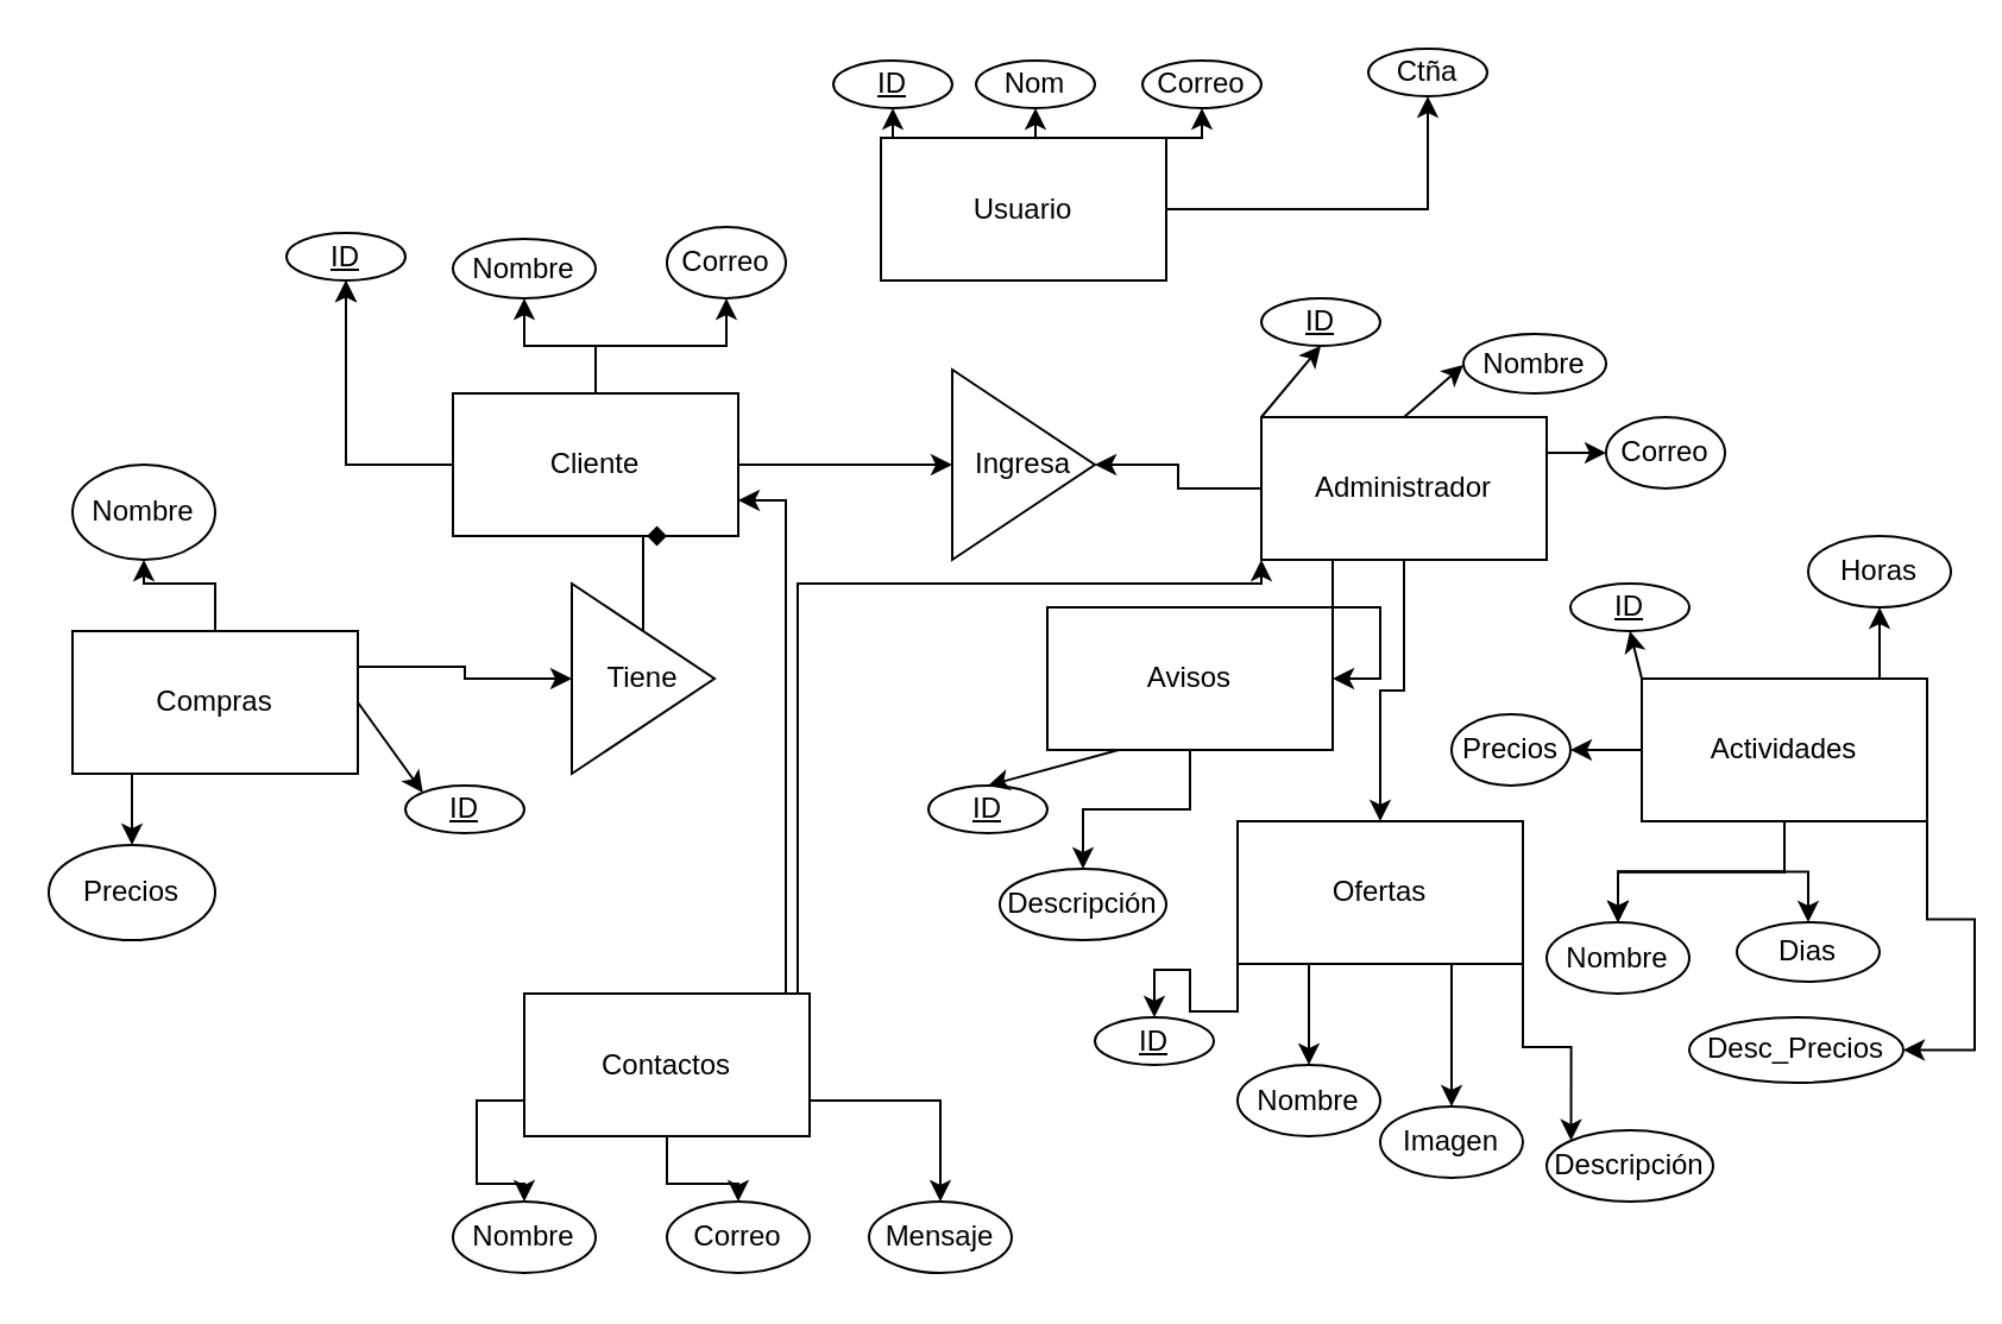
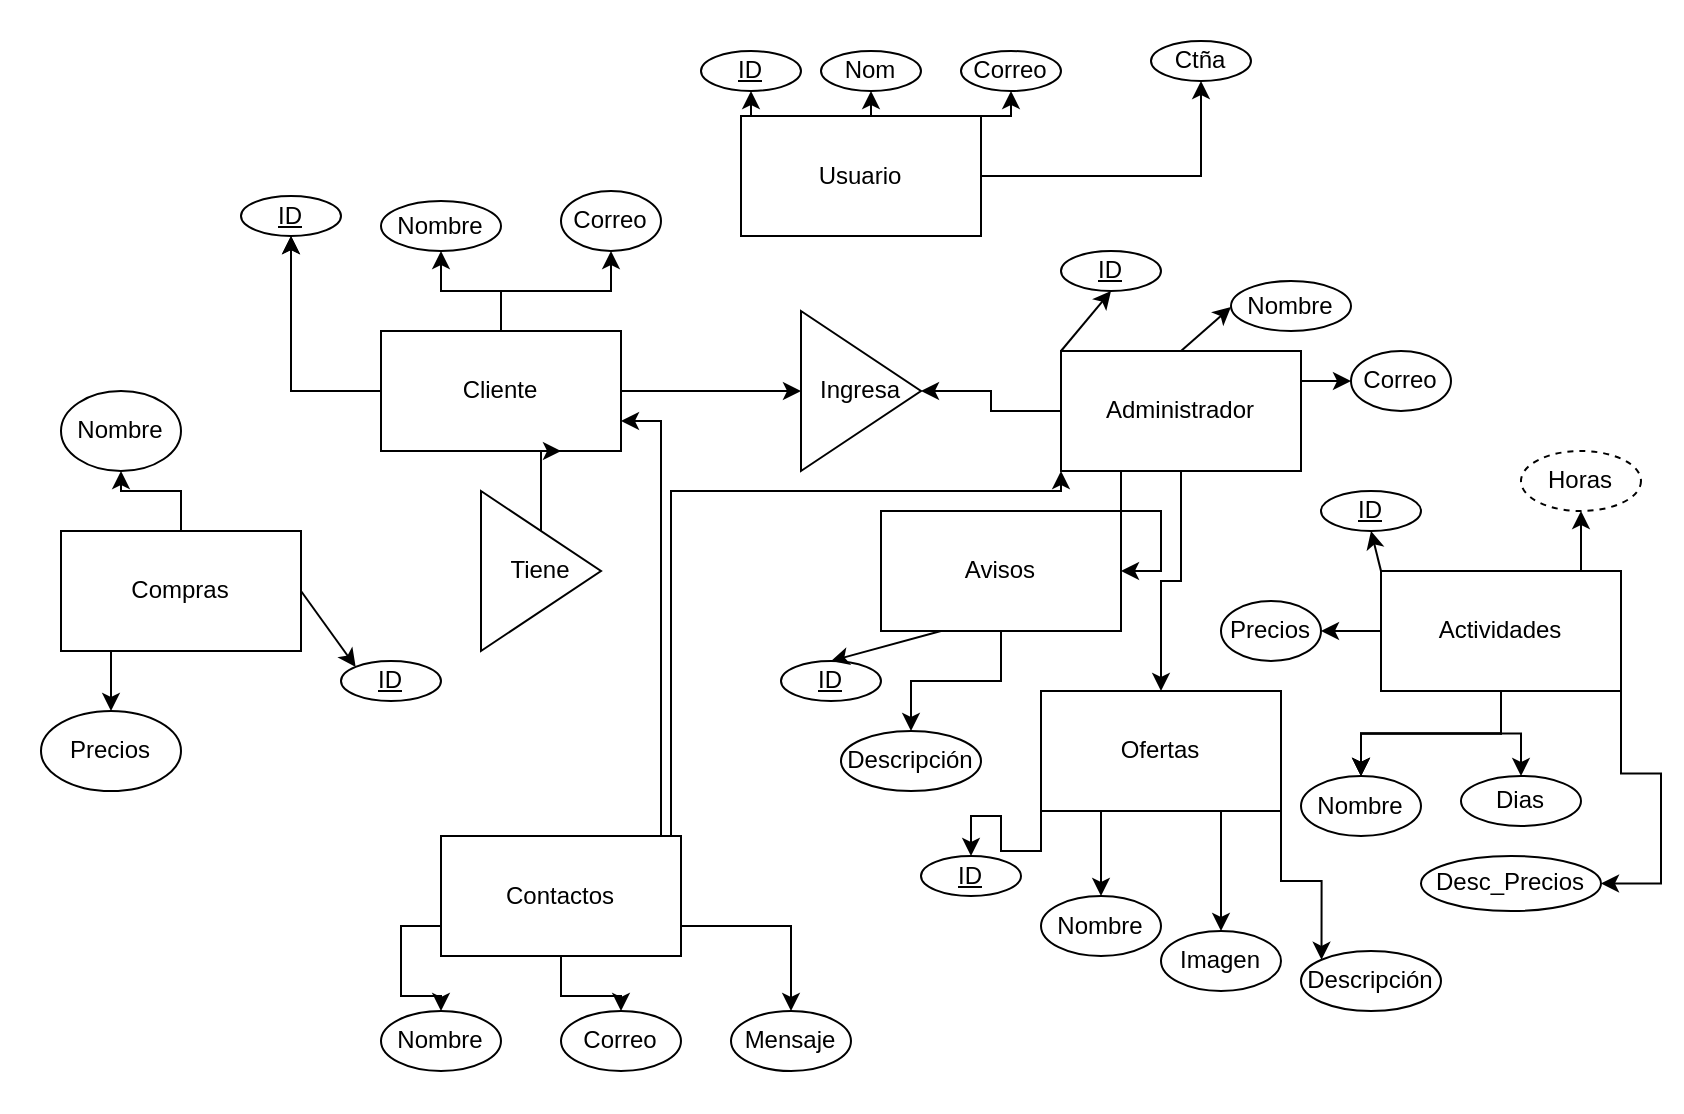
  <mxCell id="0" />
  <mxCell id="1" parent="0" />
  <mxCell id="2" style="edgeStyle=orthogonalEdgeStyle;rounded=0;orthogonalLoop=1;jettySize=auto;html=1;exitX=1;exitY=0.5;exitDx=0;exitDy=0;entryX=0.5;entryY=1;entryDx=0;entryDy=0;" edge="1" parent="1" source="6" target="78"><mxGeometry relative="1" as="geometry" /></mxCell>
  <mxCell id="3" style="edgeStyle=orthogonalEdgeStyle;rounded=0;orthogonalLoop=1;jettySize=auto;html=1;exitX=1;exitY=0;exitDx=0;exitDy=0;entryX=0.5;entryY=1;entryDx=0;entryDy=0;" edge="1" parent="1" source="6" target="77"><mxGeometry relative="1" as="geometry" /></mxCell>
  <mxCell id="4" style="edgeStyle=orthogonalEdgeStyle;rounded=0;orthogonalLoop=1;jettySize=auto;html=1;exitX=0.5;exitY=0;exitDx=0;exitDy=0;entryX=0.5;entryY=1;entryDx=0;entryDy=0;" edge="1" parent="1" source="6" target="76"><mxGeometry relative="1" as="geometry" /></mxCell>
  <mxCell id="5" style="edgeStyle=orthogonalEdgeStyle;rounded=0;orthogonalLoop=1;jettySize=auto;html=1;exitX=0;exitY=0;exitDx=0;exitDy=0;entryX=0.5;entryY=1;entryDx=0;entryDy=0;" edge="1" parent="1" source="6" target="75"><mxGeometry relative="1" as="geometry" /></mxCell>
  <mxCell id="6" value="Usuario" style="rounded=0;whiteSpace=wrap;html=1;" parent="1" vertex="1"><mxGeometry x="370" y="57.5" width="120" height="60" as="geometry" /></mxCell>
  <mxCell id="7" value="" style="edgeStyle=orthogonalEdgeStyle;rounded=0;orthogonalLoop=1;jettySize=auto;html=1;" parent="1" source="12" target="36" edge="1"><mxGeometry relative="1" as="geometry" /></mxCell>
  <mxCell id="8" value="" style="edgeStyle=orthogonalEdgeStyle;rounded=0;orthogonalLoop=1;jettySize=auto;html=1;" parent="1" source="12" target="36" edge="1"><mxGeometry relative="1" as="geometry" /></mxCell>
  <mxCell id="9" value="" style="edgeStyle=orthogonalEdgeStyle;rounded=0;orthogonalLoop=1;jettySize=auto;html=1;" parent="1" source="12" target="37" edge="1"><mxGeometry relative="1" as="geometry" /></mxCell>
  <mxCell id="10" value="" style="edgeStyle=orthogonalEdgeStyle;rounded=0;orthogonalLoop=1;jettySize=auto;html=1;" parent="1" source="12" target="38" edge="1"><mxGeometry relative="1" as="geometry" /></mxCell>
  <mxCell id="11" style="edgeStyle=orthogonalEdgeStyle;rounded=0;orthogonalLoop=1;jettySize=auto;html=1;entryX=0;entryY=0.5;entryDx=0;entryDy=0;" parent="1" source="12" target="58" edge="1"><mxGeometry relative="1" as="geometry" /></mxCell>
  <mxCell id="12" value="Cliente" style="rounded=0;whiteSpace=wrap;html=1;" parent="1" vertex="1"><mxGeometry x="190" y="165" width="120" height="60" as="geometry" /></mxCell>
  <mxCell id="13" style="edgeStyle=orthogonalEdgeStyle;rounded=0;orthogonalLoop=1;jettySize=auto;html=1;entryX=1;entryY=0.5;entryDx=0;entryDy=0;" parent="1" source="16" target="58" edge="1"><mxGeometry relative="1" as="geometry" /></mxCell>
  <mxCell id="14" style="edgeStyle=orthogonalEdgeStyle;rounded=0;orthogonalLoop=1;jettySize=auto;html=1;exitX=0.25;exitY=1;exitDx=0;exitDy=0;entryX=1;entryY=0.5;entryDx=0;entryDy=0;" parent="1" source="16" target="18" edge="1"><mxGeometry relative="1" as="geometry" /></mxCell>
  <mxCell id="15" style="edgeStyle=orthogonalEdgeStyle;rounded=0;orthogonalLoop=1;jettySize=auto;html=1;exitX=0.5;exitY=1;exitDx=0;exitDy=0;entryX=0.5;entryY=0;entryDx=0;entryDy=0;" parent="1" source="16" target="23" edge="1"><mxGeometry relative="1" as="geometry" /></mxCell>
  <mxCell id="16" value="Administrador" style="rounded=0;whiteSpace=wrap;html=1;" parent="1" vertex="1"><mxGeometry x="530" y="175" width="120" height="60" as="geometry" /></mxCell>
  <mxCell id="17" value="" style="edgeStyle=orthogonalEdgeStyle;rounded=0;orthogonalLoop=1;jettySize=auto;html=1;" parent="1" source="18" target="39" edge="1"><mxGeometry relative="1" as="geometry" /></mxCell>
  <mxCell id="18" value="Avisos" style="rounded=0;whiteSpace=wrap;html=1;" parent="1" vertex="1"><mxGeometry x="440" y="255" width="120" height="60" as="geometry" /></mxCell>
  <mxCell id="19" style="edgeStyle=orthogonalEdgeStyle;rounded=0;orthogonalLoop=1;jettySize=auto;html=1;exitX=0;exitY=1;exitDx=0;exitDy=0;entryX=0.5;entryY=0;entryDx=0;entryDy=0;" parent="1" source="23" target="62" edge="1"><mxGeometry relative="1" as="geometry" /></mxCell>
  <mxCell id="20" style="edgeStyle=orthogonalEdgeStyle;rounded=0;orthogonalLoop=1;jettySize=auto;html=1;exitX=0.25;exitY=1;exitDx=0;exitDy=0;entryX=0.5;entryY=0;entryDx=0;entryDy=0;" edge="1" parent="1" source="23" target="73"><mxGeometry relative="1" as="geometry" /></mxCell>
  <mxCell id="21" style="edgeStyle=orthogonalEdgeStyle;rounded=0;orthogonalLoop=1;jettySize=auto;html=1;exitX=0.75;exitY=1;exitDx=0;exitDy=0;entryX=0.5;entryY=0;entryDx=0;entryDy=0;" edge="1" parent="1" source="23" target="74"><mxGeometry relative="1" as="geometry" /></mxCell>
  <mxCell id="22" style="edgeStyle=orthogonalEdgeStyle;rounded=0;orthogonalLoop=1;jettySize=auto;html=1;exitX=1;exitY=1;exitDx=0;exitDy=0;entryX=0;entryY=0;entryDx=0;entryDy=0;" edge="1" parent="1" source="23" target="61"><mxGeometry relative="1" as="geometry" /></mxCell>
  <mxCell id="23" value="Ofertas" style="rounded=0;whiteSpace=wrap;html=1;" parent="1" vertex="1"><mxGeometry x="520" y="345" width="120" height="60" as="geometry" /></mxCell>
  <mxCell id="24" value="" style="edgeStyle=orthogonalEdgeStyle;rounded=0;orthogonalLoop=1;jettySize=auto;html=1;" parent="1" source="31" target="41" edge="1"><mxGeometry relative="1" as="geometry" /></mxCell>
  <mxCell id="25" value="" style="edgeStyle=orthogonalEdgeStyle;rounded=0;orthogonalLoop=1;jettySize=auto;html=1;" parent="1" source="31" target="41" edge="1"><mxGeometry relative="1" as="geometry" /></mxCell>
  <mxCell id="26" value="" style="edgeStyle=orthogonalEdgeStyle;rounded=0;orthogonalLoop=1;jettySize=auto;html=1;" parent="1" source="31" target="41" edge="1"><mxGeometry relative="1" as="geometry" /></mxCell>
  <mxCell id="27" value="" style="edgeStyle=orthogonalEdgeStyle;rounded=0;orthogonalLoop=1;jettySize=auto;html=1;" parent="1" source="31" target="42" edge="1"><mxGeometry relative="1" as="geometry" /></mxCell>
  <mxCell id="28" value="" style="edgeStyle=orthogonalEdgeStyle;rounded=0;orthogonalLoop=1;jettySize=auto;html=1;entryX=1;entryY=0.5;entryDx=0;entryDy=0;" parent="1" source="31" target="44" edge="1"><mxGeometry relative="1" as="geometry"><mxPoint x="630" y="305" as="targetPoint" /></mxGeometry></mxCell>
  <mxCell id="29" style="edgeStyle=orthogonalEdgeStyle;rounded=0;orthogonalLoop=1;jettySize=auto;html=1;exitX=1;exitY=1;exitDx=0;exitDy=0;entryX=1;entryY=0.5;entryDx=0;entryDy=0;" edge="1" parent="1" source="31" target="63"><mxGeometry relative="1" as="geometry" /></mxCell>
  <mxCell id="30" style="edgeStyle=orthogonalEdgeStyle;rounded=0;orthogonalLoop=1;jettySize=auto;html=1;exitX=1;exitY=0;exitDx=0;exitDy=0;entryX=0.5;entryY=1;entryDx=0;entryDy=0;" edge="1" parent="1" source="31" target="43"><mxGeometry relative="1" as="geometry" /></mxCell>
  <mxCell id="31" value="Actividades" style="rounded=0;whiteSpace=wrap;html=1;" parent="1" vertex="1"><mxGeometry x="690" y="285" width="120" height="60" as="geometry" /></mxCell>
  <mxCell id="32" value="" style="edgeStyle=orthogonalEdgeStyle;rounded=0;orthogonalLoop=1;jettySize=auto;html=1;" parent="1" source="35" target="40" edge="1"><mxGeometry relative="1" as="geometry" /></mxCell>
- <mxCell id="33" style="edgeStyle=orthogonalEdgeStyle;rounded=0;orthogonalLoop=1;jettySize=auto;html=1;exitX=1;exitY=0.25;exitDx=0;exitDy=0;entryX=0;entryY=0.5;entryDx=0;entryDy=0;" parent="1" source="35" target="60" edge="1"><mxGeometry relative="1" as="geometry" /></mxCell>
  <mxCell id="34" style="edgeStyle=orthogonalEdgeStyle;rounded=0;orthogonalLoop=1;jettySize=auto;html=1;exitX=0.25;exitY=1;exitDx=0;exitDy=0;entryX=0.5;entryY=0;entryDx=0;entryDy=0;" edge="1" parent="1" source="35" target="45"><mxGeometry relative="1" as="geometry" /></mxCell>
  <mxCell id="35" value="Compras" style="rounded=0;whiteSpace=wrap;html=1;" parent="1" vertex="1"><mxGeometry x="30" y="265" width="120" height="60" as="geometry" /></mxCell>
  <mxCell id="36" value="&lt;u&gt;ID&lt;/u&gt;" style="ellipse;whiteSpace=wrap;html=1;rounded=0;" parent="1" vertex="1"><mxGeometry x="120" y="97.5" width="50" height="20" as="geometry" /></mxCell>
  <mxCell id="37" value="Nombre" style="ellipse;whiteSpace=wrap;html=1;rounded=0;" parent="1" vertex="1"><mxGeometry x="190" y="100" width="60" height="25" as="geometry" /></mxCell>
  <mxCell id="38" value="Correo" style="ellipse;whiteSpace=wrap;html=1;rounded=0;" parent="1" vertex="1"><mxGeometry x="280" y="95" width="50" height="30" as="geometry" /></mxCell>
  <mxCell id="39" value="Descripción" style="ellipse;whiteSpace=wrap;html=1;rounded=0;" parent="1" vertex="1"><mxGeometry x="420" y="365" width="70" height="30" as="geometry" /></mxCell>
  <mxCell id="40" value="Nombre" style="ellipse;whiteSpace=wrap;html=1;rounded=0;" parent="1" vertex="1"><mxGeometry x="30" y="195" width="60" height="40" as="geometry" /></mxCell>
  <mxCell id="41" value="Nombre" style="ellipse;whiteSpace=wrap;html=1;rounded=0;" parent="1" vertex="1"><mxGeometry x="650" y="387.5" width="60" height="30" as="geometry" /></mxCell>
  <mxCell id="42" value="Dias" style="ellipse;whiteSpace=wrap;html=1;rounded=0;" parent="1" vertex="1"><mxGeometry x="730" y="387.5" width="60" height="25" as="geometry" /></mxCell>
- <mxCell id="43" value="Horas" style="ellipse;whiteSpace=wrap;html=1;rounded=0;" parent="1" vertex="1"><mxGeometry x="760" y="225" width="60" height="30" as="geometry" /></mxCell>
+ <mxCell id="43" value="Horas" style="ellipse;whiteSpace=wrap;html=1;rounded=0;dashed=1;" parent="1" vertex="1"><mxGeometry x="760" y="225" width="60" height="30" as="geometry" /></mxCell>
  <mxCell id="44" value="Precios" style="ellipse;whiteSpace=wrap;html=1;" parent="1" vertex="1"><mxGeometry x="610" y="300" width="50" height="30" as="geometry" /></mxCell>
  <mxCell id="45" value="Precios" style="ellipse;whiteSpace=wrap;html=1;" parent="1" vertex="1"><mxGeometry x="20" y="355" width="70" height="40" as="geometry" /></mxCell>
  <mxCell id="46" value="&lt;u&gt;ID&lt;/u&gt;" style="ellipse;whiteSpace=wrap;html=1;rounded=0;" parent="1" vertex="1"><mxGeometry x="170" y="330" width="50" height="20" as="geometry" /></mxCell>
  <mxCell id="47" value="&lt;u&gt;ID&lt;/u&gt;" style="ellipse;whiteSpace=wrap;html=1;rounded=0;" parent="1" vertex="1"><mxGeometry x="660" y="245" width="50" height="20" as="geometry" /></mxCell>
  <mxCell id="48" value="&lt;u&gt;ID&lt;/u&gt;" style="ellipse;whiteSpace=wrap;html=1;rounded=0;" parent="1" vertex="1"><mxGeometry x="390" y="330" width="50" height="20" as="geometry" /></mxCell>
  <mxCell id="49" value="" style="endArrow=classic;html=1;rounded=0;exitX=0;exitY=0;exitDx=0;exitDy=0;entryX=0.5;entryY=1;entryDx=0;entryDy=0;" parent="1" source="31" target="47" edge="1"><mxGeometry width="50" height="50" relative="1" as="geometry"><mxPoint x="280" y="285" as="sourcePoint" /><mxPoint x="330" y="235" as="targetPoint" /></mxGeometry></mxCell>
  <mxCell id="50" value="" style="endArrow=classic;html=1;rounded=0;exitX=1;exitY=0.5;exitDx=0;exitDy=0;entryX=0;entryY=0;entryDx=0;entryDy=0;" parent="1" source="35" target="46" edge="1"><mxGeometry width="50" height="50" relative="1" as="geometry"><mxPoint x="280" y="285" as="sourcePoint" /><mxPoint x="330" y="235" as="targetPoint" /></mxGeometry></mxCell>
  <mxCell id="51" value="" style="endArrow=classic;html=1;rounded=0;exitX=0.25;exitY=1;exitDx=0;exitDy=0;entryX=0.5;entryY=0;entryDx=0;entryDy=0;" parent="1" source="18" target="48" edge="1"><mxGeometry width="50" height="50" relative="1" as="geometry"><mxPoint x="280" y="285" as="sourcePoint" /><mxPoint x="330" y="235" as="targetPoint" /></mxGeometry></mxCell>
  <mxCell id="52" value="&lt;u&gt;ID&lt;/u&gt;" style="ellipse;whiteSpace=wrap;html=1;rounded=0;" parent="1" vertex="1"><mxGeometry x="530" y="125" width="50" height="20" as="geometry" /></mxCell>
  <mxCell id="53" value="Nombre" style="ellipse;whiteSpace=wrap;html=1;rounded=0;" parent="1" vertex="1"><mxGeometry x="615" y="140" width="60" height="25" as="geometry" /></mxCell>
  <mxCell id="54" value="Correo" style="ellipse;whiteSpace=wrap;html=1;rounded=0;" parent="1" vertex="1"><mxGeometry x="675" y="175" width="50" height="30" as="geometry" /></mxCell>
  <mxCell id="55" value="" style="endArrow=classic;html=1;rounded=0;exitX=0;exitY=0;exitDx=0;exitDy=0;entryX=0.5;entryY=1;entryDx=0;entryDy=0;" parent="1" source="16" target="52" edge="1"><mxGeometry width="50" height="50" relative="1" as="geometry"><mxPoint x="280" y="285" as="sourcePoint" /><mxPoint x="330" y="235" as="targetPoint" /></mxGeometry></mxCell>
  <mxCell id="56" value="" style="endArrow=classic;html=1;rounded=0;exitX=0.5;exitY=0;exitDx=0;exitDy=0;entryX=0;entryY=0.5;entryDx=0;entryDy=0;" parent="1" edge="1"><mxGeometry width="50" height="50" relative="1" as="geometry"><mxPoint x="590" y="175" as="sourcePoint" /><mxPoint x="615" y="153" as="targetPoint" /></mxGeometry></mxCell>
  <mxCell id="57" value="" style="endArrow=classic;html=1;rounded=0;exitX=1;exitY=0.25;exitDx=0;exitDy=0;entryX=0;entryY=0.5;entryDx=0;entryDy=0;" parent="1" source="16" target="54" edge="1"><mxGeometry width="50" height="50" relative="1" as="geometry"><mxPoint x="600" y="185" as="sourcePoint" /><mxPoint x="625" y="163" as="targetPoint" /></mxGeometry></mxCell>
  <mxCell id="58" value="Ingresa" style="triangle;whiteSpace=wrap;html=1;rotation=0;" parent="1" vertex="1"><mxGeometry x="400" y="155" width="60" height="80" as="geometry" /></mxCell>
- <mxCell id="59" style="edgeStyle=orthogonalEdgeStyle;rounded=0;orthogonalLoop=1;jettySize=auto;html=1;exitX=0.5;exitY=0;exitDx=0;exitDy=0;entryX=0.75;entryY=1;entryDx=0;entryDy=0;endArrow=diamond;" edge="1" parent="1" source="60" target="12"><mxGeometry relative="1" as="geometry" /></mxCell>
+ <mxCell id="59" style="edgeStyle=orthogonalEdgeStyle;rounded=0;orthogonalLoop=1;jettySize=auto;html=1;exitX=0.5;exitY=0;exitDx=0;exitDy=0;entryX=0.75;entryY=1;entryDx=0;entryDy=0;" edge="1" parent="1" source="60" target="12"><mxGeometry relative="1" as="geometry" /></mxCell>
  <mxCell id="60" value="Tiene" style="triangle;whiteSpace=wrap;html=1;" parent="1" vertex="1"><mxGeometry x="240" y="245" width="60" height="80" as="geometry" /></mxCell>
  <mxCell id="61" value="Descripción" style="ellipse;whiteSpace=wrap;html=1;rounded=0;" parent="1" vertex="1"><mxGeometry x="650" y="475" width="70" height="30" as="geometry" /></mxCell>
  <mxCell id="62" value="&lt;u&gt;ID&lt;/u&gt;" style="ellipse;whiteSpace=wrap;html=1;rounded=0;" parent="1" vertex="1"><mxGeometry x="460" y="427.5" width="50" height="20" as="geometry" /></mxCell>
  <mxCell id="63" value="Desc_Precios" style="ellipse;whiteSpace=wrap;html=1;" vertex="1" parent="1"><mxGeometry x="710" y="427.5" width="90" height="27.5" as="geometry" /></mxCell>
  <mxCell id="64" style="edgeStyle=orthogonalEdgeStyle;rounded=0;orthogonalLoop=1;jettySize=auto;html=1;exitX=0;exitY=0.75;exitDx=0;exitDy=0;entryX=0.5;entryY=0;entryDx=0;entryDy=0;" edge="1" parent="1" source="69" target="70"><mxGeometry relative="1" as="geometry" /></mxCell>
  <mxCell id="65" style="edgeStyle=orthogonalEdgeStyle;rounded=0;orthogonalLoop=1;jettySize=auto;html=1;exitX=0.5;exitY=1;exitDx=0;exitDy=0;entryX=0.5;entryY=0;entryDx=0;entryDy=0;" edge="1" parent="1" source="69" target="71"><mxGeometry relative="1" as="geometry" /></mxCell>
  <mxCell id="66" style="edgeStyle=orthogonalEdgeStyle;rounded=0;orthogonalLoop=1;jettySize=auto;html=1;exitX=1;exitY=0.75;exitDx=0;exitDy=0;entryX=0.5;entryY=0;entryDx=0;entryDy=0;" edge="1" parent="1" source="69" target="72"><mxGeometry relative="1" as="geometry" /></mxCell>
  <mxCell id="67" style="edgeStyle=orthogonalEdgeStyle;rounded=0;orthogonalLoop=1;jettySize=auto;html=1;exitX=0;exitY=0;exitDx=0;exitDy=0;entryX=1;entryY=0.75;entryDx=0;entryDy=0;" edge="1" parent="1" source="69" target="12"><mxGeometry relative="1" as="geometry"><Array as="points"><mxPoint x="330" y="418" /><mxPoint x="330" y="210" /></Array></mxGeometry></mxCell>
  <mxCell id="68" style="edgeStyle=orthogonalEdgeStyle;rounded=0;orthogonalLoop=1;jettySize=auto;html=1;exitX=0.75;exitY=0;exitDx=0;exitDy=0;entryX=0;entryY=1;entryDx=0;entryDy=0;" edge="1" parent="1" source="69" target="16"><mxGeometry relative="1" as="geometry"><Array as="points"><mxPoint x="335" y="245" /><mxPoint x="530" y="245" /></Array></mxGeometry></mxCell>
  <mxCell id="69" value="Contactos" style="rounded=0;whiteSpace=wrap;html=1;" vertex="1" parent="1"><mxGeometry x="220" y="417.5" width="120" height="60" as="geometry" /></mxCell>
  <mxCell id="70" value="Nombre" style="ellipse;whiteSpace=wrap;html=1;rounded=0;" vertex="1" parent="1"><mxGeometry x="190" y="505" width="60" height="30" as="geometry" /></mxCell>
  <mxCell id="71" value="Correo" style="ellipse;whiteSpace=wrap;html=1;rounded=0;" vertex="1" parent="1"><mxGeometry x="280" y="505" width="60" height="30" as="geometry" /></mxCell>
  <mxCell id="72" value="Mensaje" style="ellipse;whiteSpace=wrap;html=1;rounded=0;" vertex="1" parent="1"><mxGeometry x="365" y="505" width="60" height="30" as="geometry" /></mxCell>
  <mxCell id="73" value="Nombre" style="ellipse;whiteSpace=wrap;html=1;rounded=0;" vertex="1" parent="1"><mxGeometry x="520" y="447.5" width="60" height="30" as="geometry" /></mxCell>
  <mxCell id="74" value="Imagen" style="ellipse;whiteSpace=wrap;html=1;rounded=0;" vertex="1" parent="1"><mxGeometry x="580" y="465" width="60" height="30" as="geometry" /></mxCell>
  <mxCell id="75" value="&lt;u&gt;ID&lt;/u&gt;" style="ellipse;whiteSpace=wrap;html=1;rounded=0;" vertex="1" parent="1"><mxGeometry x="350" y="25" width="50" height="20" as="geometry" /></mxCell>
  <mxCell id="76" value="Nom" style="ellipse;whiteSpace=wrap;html=1;rounded=0;" vertex="1" parent="1"><mxGeometry x="410" y="25" width="50" height="20" as="geometry" /></mxCell>
  <mxCell id="77" value="Correo" style="ellipse;whiteSpace=wrap;html=1;rounded=0;" vertex="1" parent="1"><mxGeometry x="480" y="25" width="50" height="20" as="geometry" /></mxCell>
  <mxCell id="78" value="Ctña" style="ellipse;whiteSpace=wrap;html=1;rounded=0;" vertex="1" parent="1"><mxGeometry x="575" y="20" width="50" height="20" as="geometry" /></mxCell>
